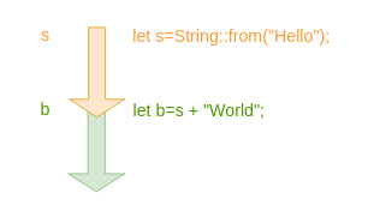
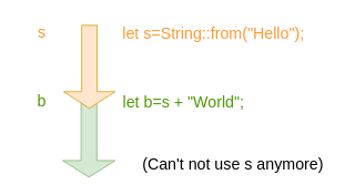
  <mxCell id="0" />
  <mxCell id="1" parent="0" />
  <mxCell id="2" value="" style="shape=singleArrow;direction=south;whiteSpace=wrap;html=1;rounded=0;sketch=0;fillColor=#d5e8d4;strokeColor=#82b366;" vertex="1" parent="1"><mxGeometry x="75" y="113" width="63" height="100" as="geometry" /></mxCell>
  <mxCell id="3" value="" style="shape=singleArrow;direction=south;whiteSpace=wrap;html=1;rounded=0;sketch=0;fillColor=#ffe6cc;strokeColor=#d79b00;" vertex="1" parent="1"><mxGeometry x="76" y="30" width="62" height="100" as="geometry" /></mxCell>
  <mxCell id="4" value="&lt;font style=&quot;font-size: 19px&quot; color=&quot;#ff9933&quot;&gt;let s=String::from(&quot;Hello&quot;);&lt;/font&gt;" style="text;html=1;strokeColor=none;fillColor=none;align=center;verticalAlign=middle;whiteSpace=wrap;rounded=0;sketch=0;" vertex="1" parent="1"><mxGeometry x="128" y="20" width="257" height="41" as="geometry" /></mxCell>
  <mxCell id="5" value="&lt;font style=&quot;font-size: 19px&quot; color=&quot;#4d9900&quot;&gt;let b=s + &quot;World&quot;;&lt;/font&gt;" style="text;html=1;strokeColor=none;fillColor=none;align=center;verticalAlign=middle;whiteSpace=wrap;rounded=0;sketch=0;" vertex="1" parent="1"><mxGeometry x="117" y="103" width="207" height="41" as="geometry" /></mxCell>
  <mxCell id="6" value="&lt;font style=&quot;font-size: 19px&quot;&gt;b&lt;/font&gt;" style="text;html=1;strokeColor=none;fillColor=none;align=center;verticalAlign=middle;whiteSpace=wrap;rounded=0;sketch=0;fontSize=14;fontColor=#4D9900;" vertex="1" parent="1"><mxGeometry x="20" y="107" width="60" height="30" as="geometry" /></mxCell>
  <mxCell id="7" value="&lt;font color=&quot;#ff9933&quot; style=&quot;font-size: 19px&quot;&gt;s&lt;/font&gt;" style="text;html=1;strokeColor=none;fillColor=none;align=center;verticalAlign=middle;whiteSpace=wrap;rounded=0;sketch=0;fontSize=14;fontColor=#4D9900;" vertex="1" parent="1"><mxGeometry x="20" y="25" width="60" height="30" as="geometry" /></mxCell>
+ <mxCell id="8" value="&lt;font color=&quot;#000000&quot;&gt;(Can't not use s anymore)&lt;/font&gt;" style="text;html=1;strokeColor=none;fillColor=none;align=center;verticalAlign=middle;whiteSpace=wrap;rounded=0;sketch=0;fontSize=19;fontColor=#FF9933;" vertex="1" parent="1"><mxGeometry x="167" y="183" width="226" height="30" as="geometry" /></mxCell>
